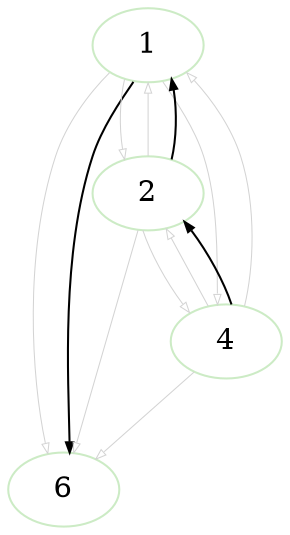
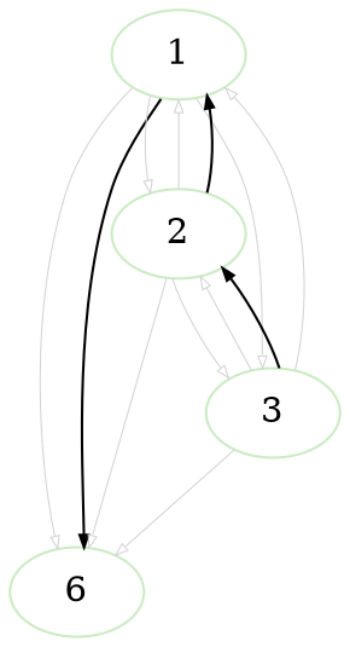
  digraph {
    fontsize=12
    node [color="/pastel16/3" penwidth=1]
    edge [arrowhead=empty arrowsize=0.5 color=lightgrey fontsize=10 penwidth=0.5]
    n1 [label=6]
    n2 [label=1]
    n3 [label=2]
-   n4 [label=4]
+   n4 [label=3]
    n2 -> n1
    n2 -> n1 [color=black arrowhead="" penwidth=""]
    n2 -> n3
    n2 -> n4
    n3 -> n1
    n3 -> n2
    n3 -> n2 [color=black arrowhead="" penwidth=""]
    n3 -> n4
    n4 -> n1
    n4 -> n2
    n4 -> n3
    n4 -> n3 [color=black arrowhead="" penwidth=""]
  }
